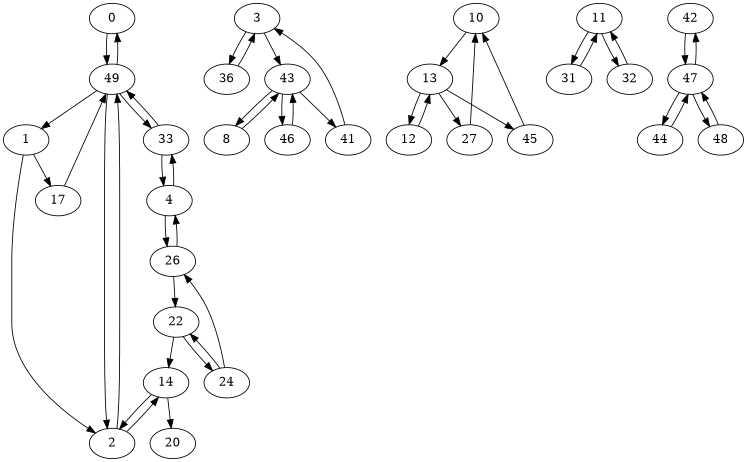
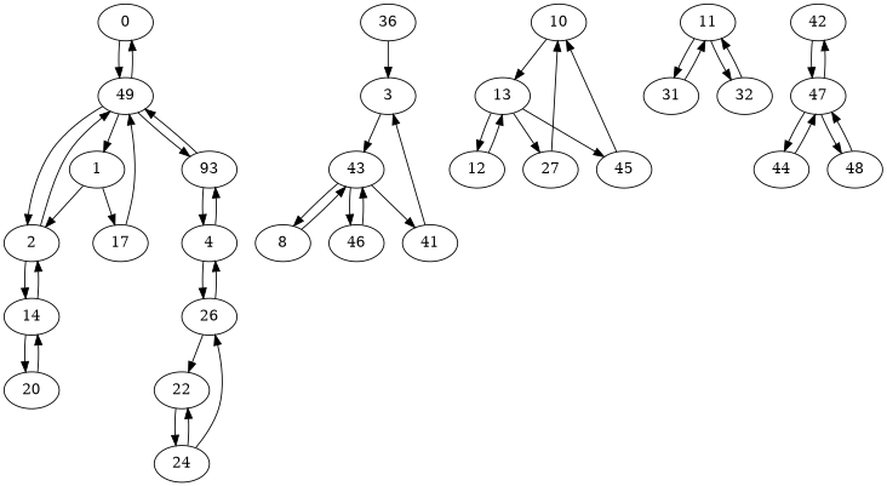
  digraph {
    0
    49
    1
    2
-   33
+   33 [label=93]
    17
    14
    4
    20
    3
    36
    43
    8
    41
    46
    26
    22
    24
    10
    13
    12
    27
    45
    11
    31
    32
    42
    47
    44
    48
    0 -> 49
    49 -> 0
    49 -> 1
    49 -> 2
    49 -> 33
    1 -> 2
    1 -> 17
    2 -> 49
    2 -> 14
    33 -> 49
    33 -> 4
    17 -> 49
    14 -> 2
    14 -> 20
    4 -> 33
    4 -> 26
-   22 -> 14
-   3 -> 36
+   20 -> 14
    3 -> 43
    36 -> 3
    43 -> 8
    43 -> 41
    43 -> 46
    8 -> 43
    41 -> 3
    46 -> 43
    26 -> 4
    26 -> 22
    22 -> 24
    24 -> 26
    24 -> 22
    10 -> 13
    13 -> 12
    13 -> 27
    13 -> 45
    12 -> 13
    27 -> 10
    45 -> 10
    11 -> 31
    11 -> 32
    31 -> 11
    32 -> 11
    42 -> 47
    47 -> 42
    47 -> 44
    47 -> 48
    44 -> 47
    48 -> 47
  }
